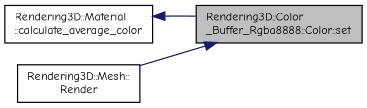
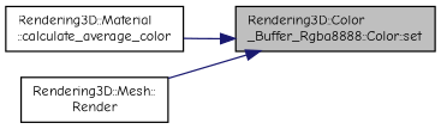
  digraph {
    fontname="Comic Neue"
    rankdir=RL
    node [color=black fillcolor=white fontname="Comic Neue" fontsize=10 shape=record style=filled]
    edge [color=midnightblue dir=back fontname="Comic Neue" fontsize=10 labelfontname=Helvetica labelfontsize=10 style=solid]
    n1 [fillcolor=grey75 fontcolor=black height=0.2 label="Rendering3D::Color\l_Buffer_Rgba8888::Color::set" width=0.4]
    n2 [height=0.2 label="Rendering3D::Material\l::calculate_average_color" width=0.4]
    n3 [height=0.2 label="Rendering3D::Mesh::\lRender" width=0.4]
-   n2 -> n1
+   n1 -> n2
    n1 -> n3
  }
